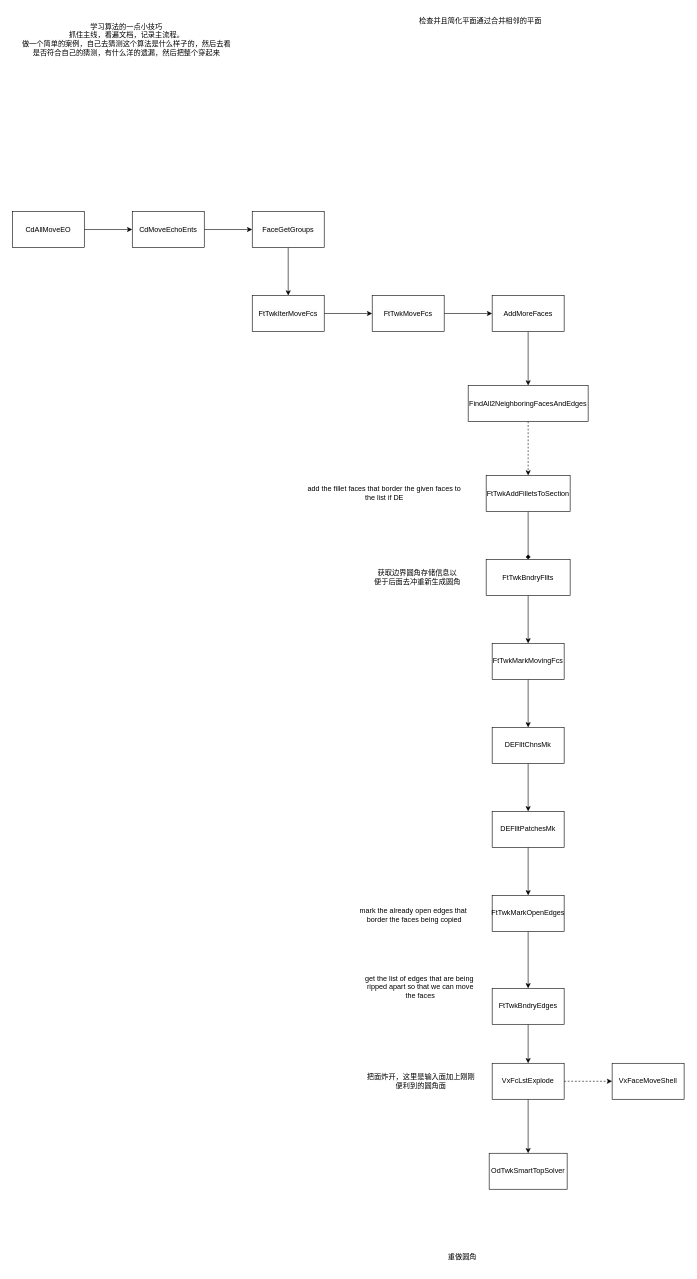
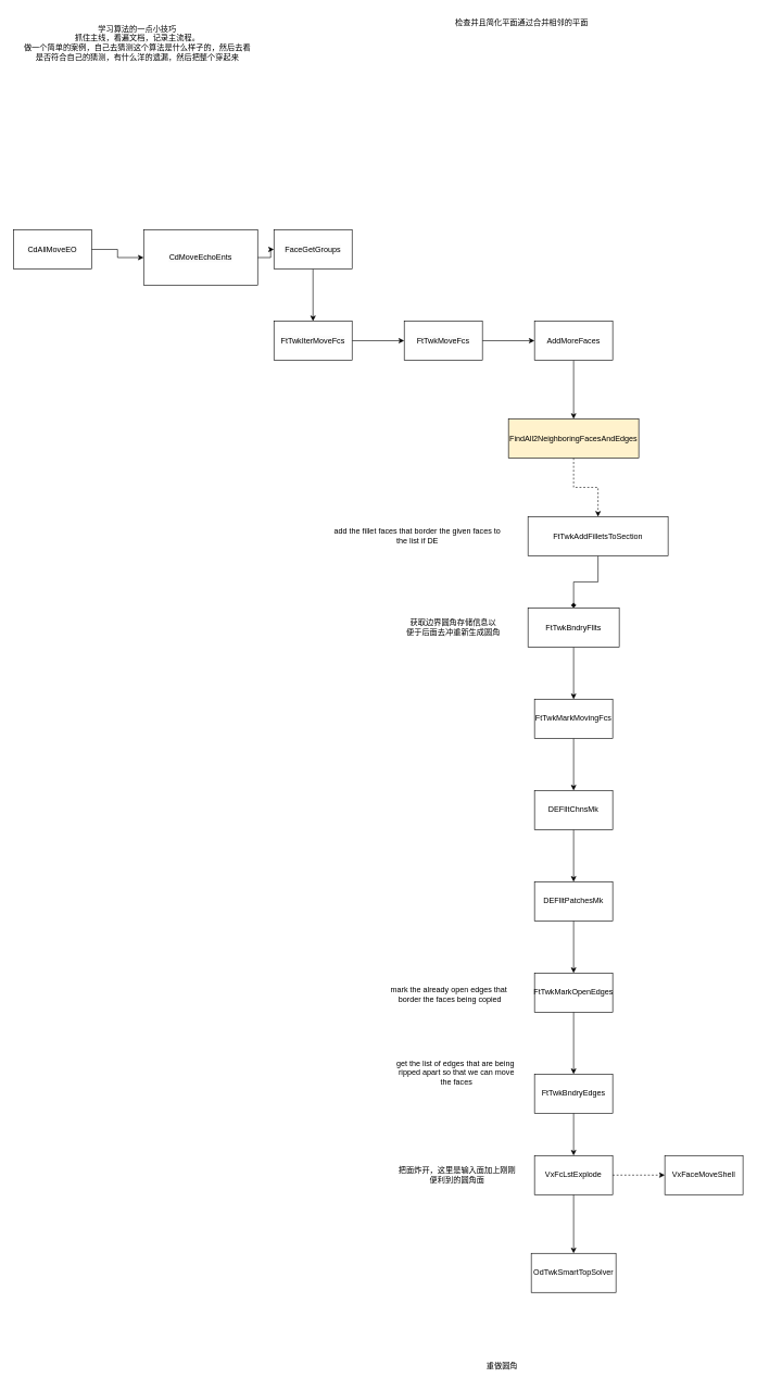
  <mxCell id="0" />
  <mxCell id="1" parent="0" />
  <mxCell id="2" value="检查并且简化平面通过合并相邻的平面" style="text;html=1;align=center;verticalAlign=middle;resizable=0;points=[];autosize=1;strokeColor=none;fillColor=none;" parent="1" vertex="1"><mxGeometry x="685" y="20" width="230" height="30" as="geometry" /></mxCell>
  <mxCell id="3" value="学习算法的一点小技巧&lt;div&gt;抓住主线，看遍文档，记录主流程。&lt;/div&gt;&lt;div&gt;做一个简单的案例，自己去猜测这个算法是什么样子的，然后去看&lt;/div&gt;&lt;div&gt;是否符合自己的猜测，有什么洋的遗漏，然后把整个穿起来&lt;/div&gt;" style="text;html=1;align=center;verticalAlign=middle;resizable=0;points=[];autosize=1;strokeColor=none;fillColor=none;" parent="1" vertex="1"><mxGeometry x="25" y="30" width="370" height="70" as="geometry" /></mxCell>
  <mxCell id="4" value="" style="edgeStyle=orthogonalEdgeStyle;rounded=0;orthogonalLoop=1;jettySize=auto;html=1;" parent="1" source="5" target="7" edge="1"><mxGeometry relative="1" as="geometry" /></mxCell>
  <mxCell id="5" value="&lt;span style=&quot;color: rgb(0, 0, 0); font-family: Helvetica; font-size: 12px; font-style: normal; font-variant-ligatures: normal; font-variant-caps: normal; font-weight: 400; letter-spacing: normal; orphans: 2; text-align: center; text-indent: 0px; text-transform: none; widows: 2; word-spacing: 0px; -webkit-text-stroke-width: 0px; white-space: normal; background-color: rgb(251, 251, 251); text-decoration-thickness: initial; text-decoration-style: initial; text-decoration-color: initial; float: none; display: inline !important;&quot;&gt;CdAllMoveEO&lt;/span&gt;" style="rounded=0;whiteSpace=wrap;html=1;" parent="1" vertex="1"><mxGeometry x="20" y="352" width="120" height="60" as="geometry" /></mxCell>
  <mxCell id="6" value="" style="edgeStyle=orthogonalEdgeStyle;rounded=0;orthogonalLoop=1;jettySize=auto;html=1;" parent="1" source="7" target="9" edge="1"><mxGeometry relative="1" as="geometry" /></mxCell>
- <mxCell id="7" value="&lt;span style=&quot;color: rgb(0, 0, 0); font-family: Helvetica; font-size: 12px; font-style: normal; font-variant-ligatures: normal; font-variant-caps: normal; font-weight: 400; letter-spacing: normal; orphans: 2; text-align: center; text-indent: 0px; text-transform: none; widows: 2; word-spacing: 0px; -webkit-text-stroke-width: 0px; white-space: normal; background-color: rgb(251, 251, 251); text-decoration-thickness: initial; text-decoration-style: initial; text-decoration-color: initial; float: none; display: inline !important;&quot;&gt;CdMoveEchoEnts&lt;/span&gt;" style="rounded=0;whiteSpace=wrap;html=1;" parent="1" vertex="1"><mxGeometry x="220" y="352" width="120" height="60" as="geometry" /></mxCell>
+ <mxCell id="7" value="&lt;span style=&quot;color: rgb(0, 0, 0); font-family: Helvetica; font-size: 12px; font-style: normal; font-variant-ligatures: normal; font-variant-caps: normal; font-weight: 400; letter-spacing: normal; orphans: 2; text-align: center; text-indent: 0px; text-transform: none; widows: 2; word-spacing: 0px; -webkit-text-stroke-width: 0px; white-space: normal; background-color: rgb(251, 251, 251); text-decoration-thickness: initial; text-decoration-style: initial; text-decoration-color: initial; float: none; display: inline !important;&quot;&gt;CdMoveEchoEnts&lt;/span&gt;" style="rounded=0;whiteSpace=wrap;html=1;" parent="1" vertex="1"><mxGeometry x="220" y="352" width="175" height="85" as="geometry" /></mxCell>
  <mxCell id="8" value="" style="edgeStyle=orthogonalEdgeStyle;rounded=0;orthogonalLoop=1;jettySize=auto;html=1;" parent="1" source="9" target="11" edge="1"><mxGeometry relative="1" as="geometry" /></mxCell>
  <mxCell id="9" value="&lt;span style=&quot;color: rgb(0, 0, 0); font-family: Helvetica; font-size: 12px; font-style: normal; font-variant-ligatures: normal; font-variant-caps: normal; font-weight: 400; letter-spacing: normal; orphans: 2; text-align: center; text-indent: 0px; text-transform: none; widows: 2; word-spacing: 0px; -webkit-text-stroke-width: 0px; white-space: normal; background-color: rgb(251, 251, 251); text-decoration-thickness: initial; text-decoration-style: initial; text-decoration-color: initial; float: none; display: inline !important;&quot;&gt;FaceGetGroups&lt;/span&gt;" style="rounded=0;whiteSpace=wrap;html=1;" parent="1" vertex="1"><mxGeometry x="420" y="352" width="120" height="60" as="geometry" /></mxCell>
  <mxCell id="10" value="" style="edgeStyle=orthogonalEdgeStyle;rounded=0;orthogonalLoop=1;jettySize=auto;html=1;" parent="1" source="11" target="13" edge="1"><mxGeometry relative="1" as="geometry" /></mxCell>
  <mxCell id="11" value="&lt;span style=&quot;color: rgb(0, 0, 0); font-family: Helvetica; font-size: 12px; font-style: normal; font-variant-ligatures: normal; font-variant-caps: normal; font-weight: 400; letter-spacing: normal; orphans: 2; text-align: center; text-indent: 0px; text-transform: none; widows: 2; word-spacing: 0px; -webkit-text-stroke-width: 0px; white-space: normal; background-color: rgb(251, 251, 251); text-decoration-thickness: initial; text-decoration-style: initial; text-decoration-color: initial; float: none; display: inline !important;&quot;&gt;FtTwkIterMoveFcs&lt;/span&gt;" style="rounded=0;whiteSpace=wrap;html=1;" parent="1" vertex="1"><mxGeometry x="420" y="492" width="120" height="60" as="geometry" /></mxCell>
  <mxCell id="12" value="" style="edgeStyle=orthogonalEdgeStyle;rounded=0;orthogonalLoop=1;jettySize=auto;html=1;" parent="1" source="13" target="15" edge="1"><mxGeometry relative="1" as="geometry" /></mxCell>
  <mxCell id="13" value="&lt;span style=&quot;color: rgb(0, 0, 0); font-family: Helvetica; font-size: 12px; font-style: normal; font-variant-ligatures: normal; font-variant-caps: normal; font-weight: 400; letter-spacing: normal; orphans: 2; text-align: center; text-indent: 0px; text-transform: none; widows: 2; word-spacing: 0px; -webkit-text-stroke-width: 0px; white-space: normal; background-color: rgb(251, 251, 251); text-decoration-thickness: initial; text-decoration-style: initial; text-decoration-color: initial; float: none; display: inline !important;&quot;&gt;FtTwkMoveFcs&lt;/span&gt;" style="rounded=0;whiteSpace=wrap;html=1;" parent="1" vertex="1"><mxGeometry x="620" y="492" width="120" height="60" as="geometry" /></mxCell>
  <mxCell id="14" value="" style="edgeStyle=orthogonalEdgeStyle;rounded=0;orthogonalLoop=1;jettySize=auto;html=1;" parent="1" source="15" target="17" edge="1"><mxGeometry relative="1" as="geometry" /></mxCell>
  <mxCell id="15" value="AddMoreFaces" style="whiteSpace=wrap;html=1;rounded=0;" parent="1" vertex="1"><mxGeometry x="820" y="492" width="120" height="60" as="geometry" /></mxCell>
  <mxCell id="16" value="" style="edgeStyle=orthogonalEdgeStyle;rounded=0;orthogonalLoop=1;jettySize=auto;html=1;dashed=1;" parent="1" source="17" target="19" edge="1"><mxGeometry relative="1" as="geometry" /></mxCell>
- <mxCell id="17" value="FindAll2NeighboringFacesAndEdges" style="whiteSpace=wrap;html=1;rounded=0;" parent="1" vertex="1"><mxGeometry x="780" y="642" width="200" height="60" as="geometry" /></mxCell>
+ <mxCell id="17" value="FindAll2NeighboringFacesAndEdges" style="whiteSpace=wrap;html=1;rounded=0;fillColor=#fff2cc;" parent="1" vertex="1"><mxGeometry x="780" y="642" width="200" height="60" as="geometry" /></mxCell>
  <mxCell id="18" value="" style="edgeStyle=orthogonalEdgeStyle;rounded=0;orthogonalLoop=1;jettySize=auto;html=1;endArrow=diamond;" parent="1" source="19" target="22" edge="1"><mxGeometry relative="1" as="geometry" /></mxCell>
- <mxCell id="19" value="FtTwkAddFilletsToSection" style="whiteSpace=wrap;html=1;rounded=0;" parent="1" vertex="1"><mxGeometry x="810" y="792" width="140" height="60" as="geometry" /></mxCell>
+ <mxCell id="19" value="FtTwkAddFilletsToSection" style="whiteSpace=wrap;html=1;rounded=0;" parent="1" vertex="1"><mxGeometry x="810" y="792" width="215" height="60" as="geometry" /></mxCell>
  <mxCell id="20" value="add the fillet faces that border the given faces to&lt;div&gt;the list if DE&lt;/div&gt;" style="text;html=1;align=center;verticalAlign=middle;resizable=0;points=[];autosize=1;strokeColor=none;fillColor=none;" parent="1" vertex="1"><mxGeometry x="500" y="802" width="280" height="40" as="geometry" /></mxCell>
  <mxCell id="21" value="" style="edgeStyle=orthogonalEdgeStyle;rounded=0;orthogonalLoop=1;jettySize=auto;html=1;" parent="1" source="22" target="25" edge="1"><mxGeometry relative="1" as="geometry" /></mxCell>
  <mxCell id="22" value="FtTwkBndryFllts" style="whiteSpace=wrap;html=1;rounded=0;" parent="1" vertex="1"><mxGeometry x="810" y="932" width="140" height="60" as="geometry" /></mxCell>
  <mxCell id="23" value="获取边界圆角存储信息以&lt;div&gt;便于后面去冲重新生成圆角&lt;/div&gt;" style="text;html=1;align=center;verticalAlign=middle;resizable=0;points=[];autosize=1;strokeColor=none;fillColor=none;" parent="1" vertex="1"><mxGeometry x="610" y="942" width="170" height="40" as="geometry" /></mxCell>
  <mxCell id="24" value="" style="edgeStyle=orthogonalEdgeStyle;rounded=0;orthogonalLoop=1;jettySize=auto;html=1;" parent="1" source="25" target="27" edge="1"><mxGeometry relative="1" as="geometry" /></mxCell>
  <mxCell id="25" value="FtTwkMarkMovingFcs" style="rounded=0;whiteSpace=wrap;html=1;" parent="1" vertex="1"><mxGeometry x="820" y="1072" width="120" height="60" as="geometry" /></mxCell>
  <mxCell id="26" value="" style="edgeStyle=orthogonalEdgeStyle;rounded=0;orthogonalLoop=1;jettySize=auto;html=1;" parent="1" source="27" target="29" edge="1"><mxGeometry relative="1" as="geometry" /></mxCell>
  <mxCell id="27" value="DEFlltChnsMk" style="whiteSpace=wrap;html=1;rounded=0;" parent="1" vertex="1"><mxGeometry x="820" y="1212" width="120" height="60" as="geometry" /></mxCell>
  <mxCell id="28" value="" style="edgeStyle=orthogonalEdgeStyle;rounded=0;orthogonalLoop=1;jettySize=auto;html=1;" parent="1" source="29" target="36" edge="1"><mxGeometry relative="1" as="geometry" /></mxCell>
  <mxCell id="29" value="DEFlltPatchesMk" style="whiteSpace=wrap;html=1;rounded=0;" parent="1" vertex="1"><mxGeometry x="820" y="1352" width="120" height="60" as="geometry" /></mxCell>
  <mxCell id="30" value="" style="edgeStyle=orthogonalEdgeStyle;rounded=0;orthogonalLoop=1;jettySize=auto;html=1;dashed=1;" parent="1" source="32" target="34" edge="1"><mxGeometry relative="1" as="geometry" /></mxCell>
  <mxCell id="31" value="" style="edgeStyle=orthogonalEdgeStyle;rounded=0;orthogonalLoop=1;jettySize=auto;html=1;" edge="1" parent="1" source="32" target="41"><mxGeometry relative="1" as="geometry" /></mxCell>
  <mxCell id="32" value="VxFcLstExplode" style="whiteSpace=wrap;html=1;rounded=0;" parent="1" vertex="1"><mxGeometry x="820" y="1772" width="120" height="60" as="geometry" /></mxCell>
  <mxCell id="33" value="把面炸开，这里是输入面加上刚刚&lt;div&gt;便利到的圆角面&lt;/div&gt;" style="text;html=1;align=center;verticalAlign=middle;resizable=0;points=[];autosize=1;strokeColor=none;fillColor=none;" parent="1" vertex="1"><mxGeometry x="601" y="1782" width="200" height="40" as="geometry" /></mxCell>
  <mxCell id="34" value="VxFaceMoveShell" style="whiteSpace=wrap;html=1;rounded=0;" parent="1" vertex="1"><mxGeometry x="1020" y="1772" width="120" height="60" as="geometry" /></mxCell>
  <mxCell id="35" value="" style="edgeStyle=orthogonalEdgeStyle;rounded=0;orthogonalLoop=1;jettySize=auto;html=1;" parent="1" source="36" target="39" edge="1"><mxGeometry relative="1" as="geometry" /></mxCell>
  <mxCell id="36" value="FtTwkMarkOpenEdges" style="rounded=0;whiteSpace=wrap;html=1;" parent="1" vertex="1"><mxGeometry x="820" y="1492" width="120" height="60" as="geometry" /></mxCell>
  <mxCell id="37" value="mark the already open edges that&amp;nbsp;&lt;div&gt;border the faces being copied&lt;/div&gt;" style="text;html=1;align=center;verticalAlign=middle;resizable=0;points=[];autosize=1;strokeColor=none;fillColor=none;" parent="1" vertex="1"><mxGeometry x="585" y="1505" width="210" height="40" as="geometry" /></mxCell>
  <mxCell id="38" value="" style="edgeStyle=orthogonalEdgeStyle;rounded=0;orthogonalLoop=1;jettySize=auto;html=1;" parent="1" source="39" target="32" edge="1"><mxGeometry relative="1" as="geometry" /></mxCell>
  <mxCell id="39" value="FtTwkBndryEdges" style="rounded=0;whiteSpace=wrap;html=1;" parent="1" vertex="1"><mxGeometry x="820" y="1647" width="120" height="60" as="geometry" /></mxCell>
  <mxCell id="40" value="get the list of edges that are being&amp;nbsp;&lt;div&gt;ripped apart so that we can move&lt;/div&gt;&lt;div&gt;the faces&lt;/div&gt;" style="text;html=1;align=center;verticalAlign=middle;resizable=0;points=[];autosize=1;strokeColor=none;fillColor=none;" parent="1" vertex="1"><mxGeometry x="595" y="1615" width="210" height="60" as="geometry" /></mxCell>
  <mxCell id="41" value="OdTwkSmartTopSolver" style="whiteSpace=wrap;html=1;rounded=0;" vertex="1" parent="1"><mxGeometry x="815" y="1922" width="130" height="60" as="geometry" /></mxCell>
  <mxCell id="42" value="重做圆角" style="text;html=1;align=center;verticalAlign=middle;resizable=0;points=[];autosize=1;strokeColor=none;fillColor=none;" vertex="1" parent="1"><mxGeometry x="735" y="2080" width="70" height="30" as="geometry" /></mxCell>
